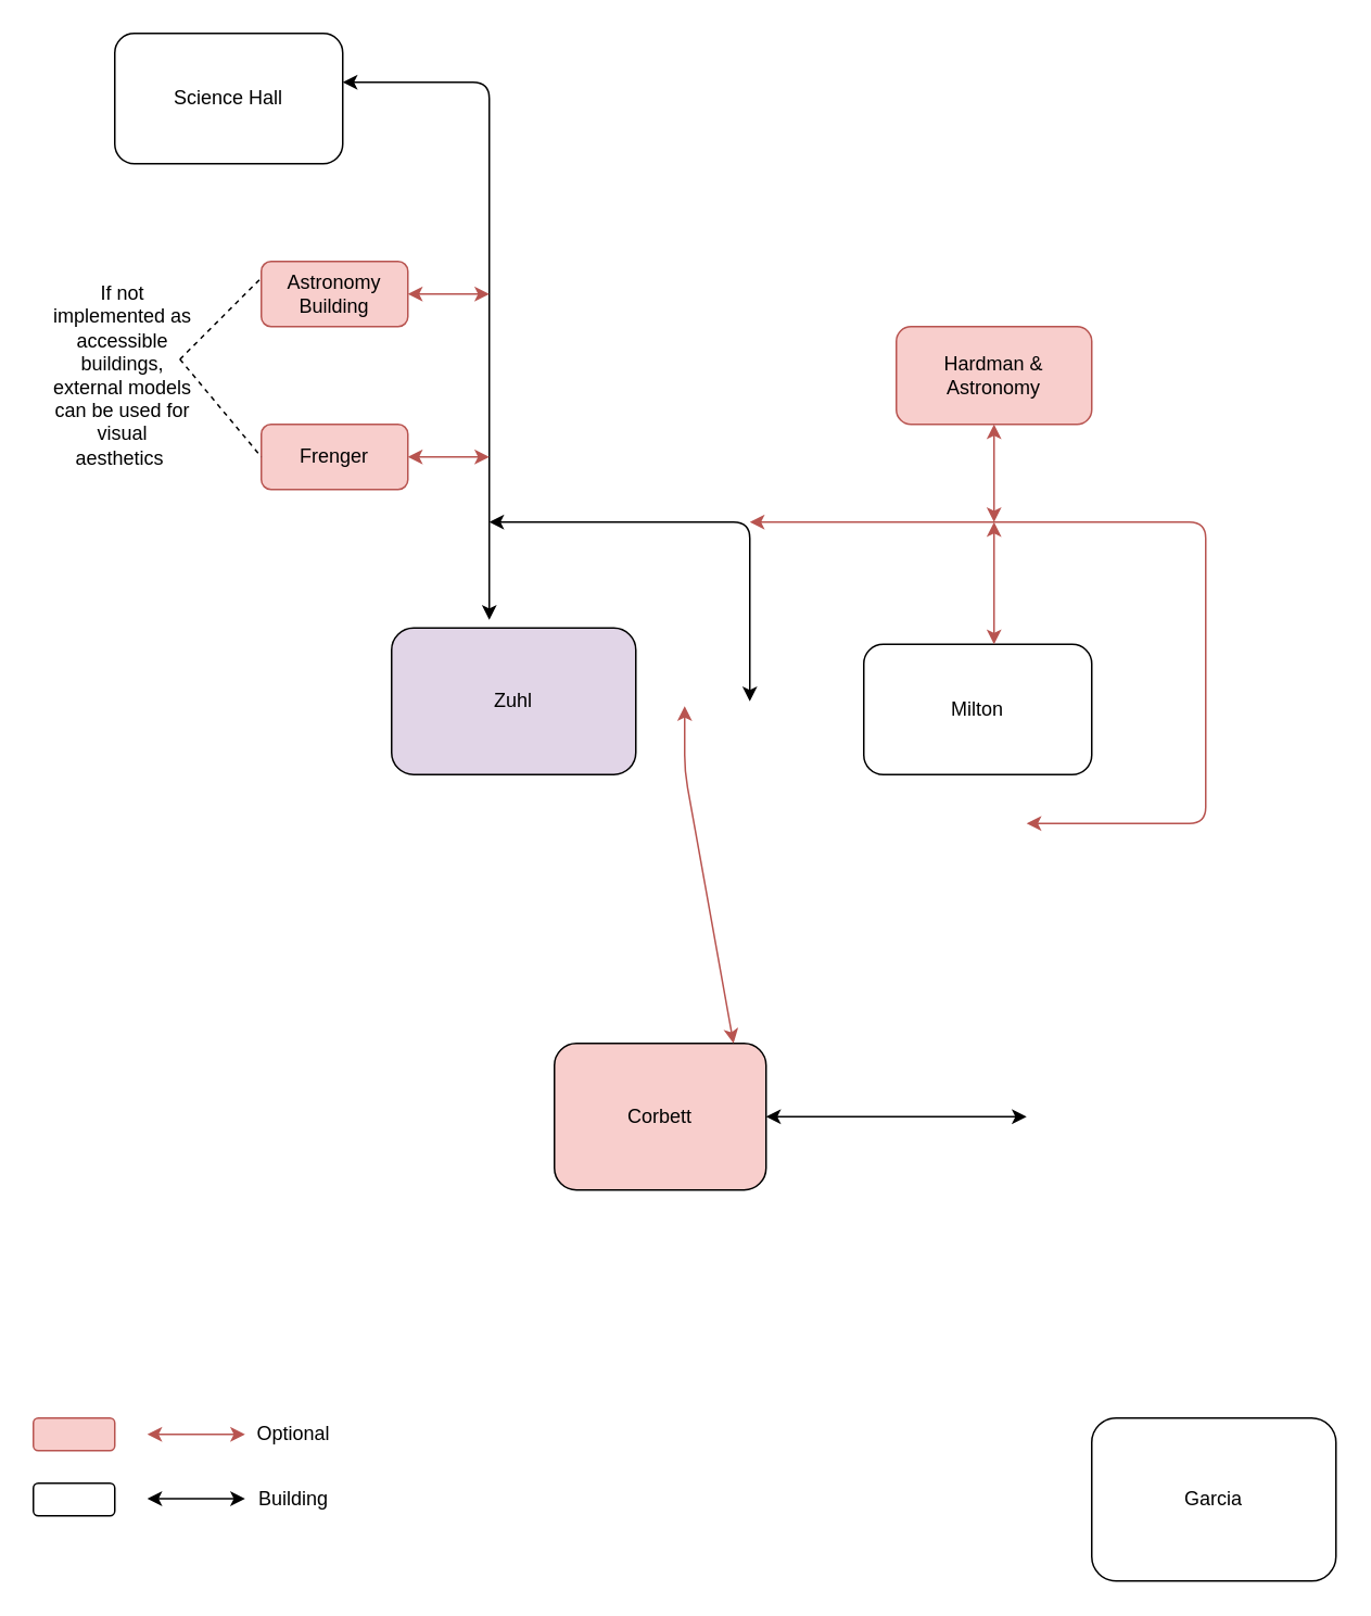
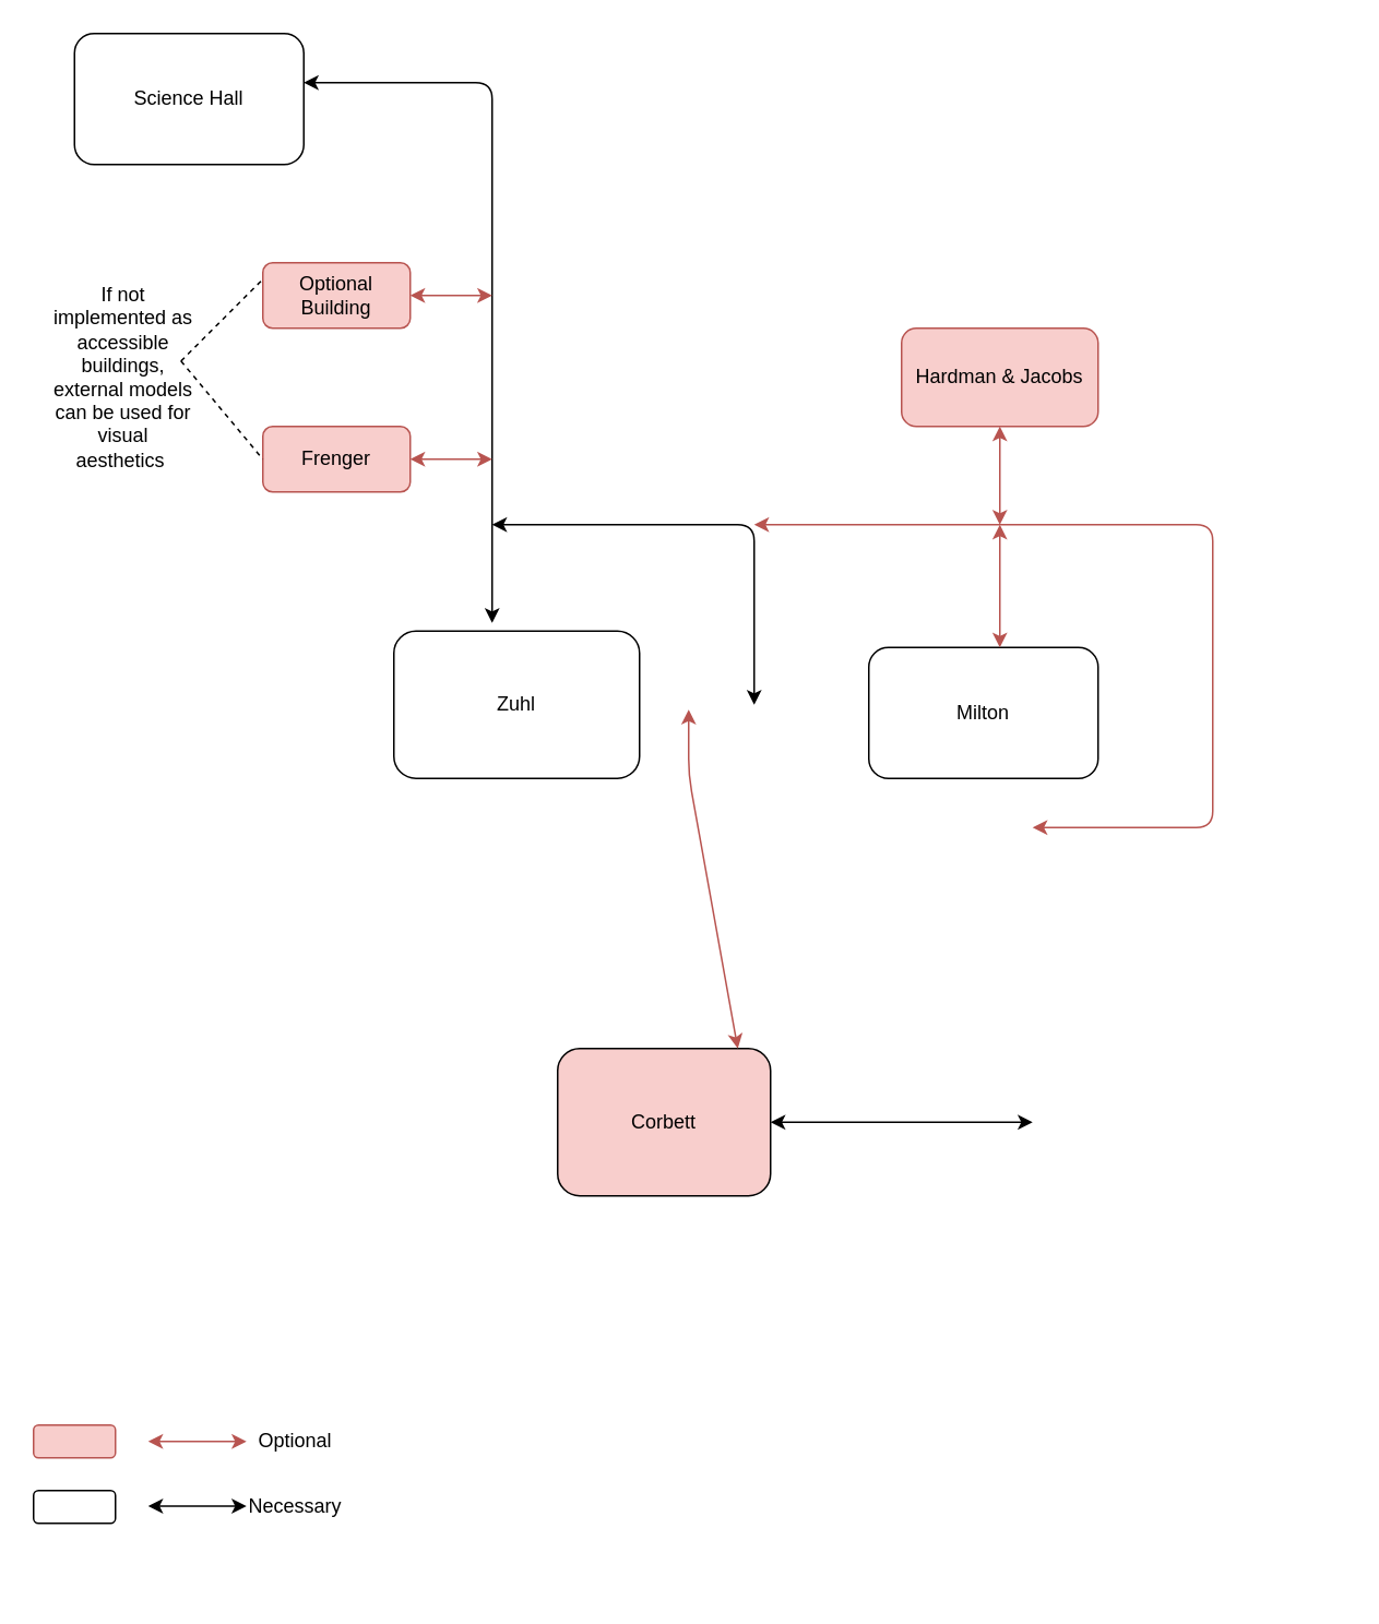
  <mxCell id="0" />
  <mxCell id="1" parent="0" />
- <mxCell id="2" value="Garcia" style="rounded=1;whiteSpace=wrap;html=1;" vertex="1" parent="1"><mxGeometry x="670" y="870" width="150" height="100" as="geometry" /></mxCell>
  <mxCell id="3" value="Milton&lt;br&gt;" style="rounded=1;whiteSpace=wrap;html=1;" vertex="1" parent="1"><mxGeometry x="530" y="395" width="140" height="80" as="geometry" /></mxCell>
  <mxCell id="4" value="Corbett" style="rounded=1;whiteSpace=wrap;html=1;fillColor=#f8cecc;" vertex="1" parent="1"><mxGeometry x="340" y="640" width="130" height="90" as="geometry" /></mxCell>
- <mxCell id="5" value="Science Hall&lt;br&gt;" style="rounded=1;whiteSpace=wrap;html=1;" vertex="1" parent="1"><mxGeometry x="70" y="20" width="140" height="80" as="geometry" /></mxCell>
- <mxCell id="6" value="Zuhl" style="rounded=1;whiteSpace=wrap;html=1;fillColor=#e1d5e7;" vertex="1" parent="1"><mxGeometry x="240" y="385" width="150" height="90" as="geometry" /></mxCell>
+ <mxCell id="5" value="Science Hall&lt;br&gt;" style="rounded=1;whiteSpace=wrap;html=1;" vertex="1" parent="1"><mxGeometry x="45" y="20" width="140" height="80" as="geometry" /></mxCell>
+ <mxCell id="6" value="Zuhl" style="rounded=1;whiteSpace=wrap;html=1;" vertex="1" parent="1"><mxGeometry x="240" y="385" width="150" height="90" as="geometry" /></mxCell>
  <mxCell id="7" value="" style="endArrow=classic;startArrow=classic;html=1;" edge="1" parent="1" source="4"><mxGeometry width="50" height="50" relative="1" as="geometry"><mxPoint x="530" y="700" as="sourcePoint" /><mxPoint x="630" y="685" as="targetPoint" /></mxGeometry></mxCell>
  <mxCell id="8" value="" style="endArrow=classic;startArrow=classic;html=1;entryX=1;entryY=0.375;entryDx=0;entryDy=0;entryPerimeter=0;" edge="1" parent="1" target="5"><mxGeometry width="50" height="50" relative="1" as="geometry"><mxPoint x="300" y="380" as="sourcePoint" /><mxPoint x="360" y="40" as="targetPoint" /><Array as="points"><mxPoint x="300" y="50" /></Array></mxGeometry></mxCell>
  <mxCell id="9" value="" style="endArrow=classic;startArrow=classic;html=1;" edge="1" parent="1"><mxGeometry width="50" height="50" relative="1" as="geometry"><mxPoint x="460" y="430" as="sourcePoint" /><mxPoint x="300" y="320" as="targetPoint" /><Array as="points"><mxPoint x="460" y="320" /></Array></mxGeometry></mxCell>
  <mxCell id="10" value="" style="endArrow=classic;startArrow=classic;html=1;" edge="1" parent="1"><mxGeometry width="50" height="50" relative="1" as="geometry"><mxPoint x="90" y="919.5" as="sourcePoint" /><mxPoint x="150" y="919.5" as="targetPoint" /></mxGeometry></mxCell>
  <mxCell id="11" value="" style="endArrow=classic;startArrow=classic;html=1;fillColor=#f8cecc;strokeColor=#b85450;" edge="1" parent="1"><mxGeometry width="50" height="50" relative="1" as="geometry"><mxPoint x="90" y="880" as="sourcePoint" /><mxPoint x="150" y="880" as="targetPoint" /></mxGeometry></mxCell>
  <mxCell id="12" value="" style="rounded=1;whiteSpace=wrap;html=1;" vertex="1" parent="1"><mxGeometry x="20" y="910" width="50" height="20" as="geometry" /></mxCell>
  <mxCell id="13" value="" style="rounded=1;whiteSpace=wrap;html=1;fillColor=#f8cecc;strokeColor=#b85450;" vertex="1" parent="1"><mxGeometry x="20" y="870" width="50" height="20" as="geometry" /></mxCell>
  <mxCell id="14" value="Optional&lt;br&gt;" style="text;html=1;strokeColor=none;fillColor=none;align=center;verticalAlign=middle;whiteSpace=wrap;rounded=0;" vertex="1" parent="1"><mxGeometry x="160" y="870" width="40" height="20" as="geometry" /></mxCell>
- <mxCell id="15" value="Building&lt;br&gt;" style="text;html=1;strokeColor=none;fillColor=none;align=center;verticalAlign=middle;whiteSpace=wrap;rounded=0;" vertex="1" parent="1"><mxGeometry x="150" y="910" width="60" height="20" as="geometry" /></mxCell>
- <mxCell id="16" value="Hardman &amp;amp; Astronomy" style="rounded=1;whiteSpace=wrap;html=1;fillColor=#f8cecc;strokeColor=#b85450;" vertex="1" parent="1"><mxGeometry x="550" y="200" width="120" height="60" as="geometry" /></mxCell>
+ <mxCell id="15" value="Necessary&lt;br&gt;" style="text;html=1;strokeColor=none;fillColor=none;align=center;verticalAlign=middle;whiteSpace=wrap;rounded=0;" vertex="1" parent="1"><mxGeometry x="150" y="910" width="60" height="20" as="geometry" /></mxCell>
+ <mxCell id="16" value="Hardman &amp;amp; Jacobs" style="rounded=1;whiteSpace=wrap;html=1;fillColor=#f8cecc;strokeColor=#b85450;" vertex="1" parent="1"><mxGeometry x="550" y="200" width="120" height="60" as="geometry" /></mxCell>
  <mxCell id="17" value="" style="endArrow=classic;startArrow=classic;html=1;fillColor=#f8cecc;strokeColor=#b85450;" edge="1" parent="1"><mxGeometry width="50" height="50" relative="1" as="geometry"><mxPoint x="630" y="505" as="sourcePoint" /><mxPoint x="460" y="320" as="targetPoint" /><Array as="points"><mxPoint x="740" y="505" /><mxPoint x="740" y="320" /></Array></mxGeometry></mxCell>
  <mxCell id="18" value="" style="endArrow=classic;startArrow=classic;html=1;fillColor=#f8cecc;strokeColor=#b85450;" edge="1" parent="1"><mxGeometry width="50" height="50" relative="1" as="geometry"><mxPoint x="610" y="395" as="sourcePoint" /><mxPoint x="610" y="320" as="targetPoint" /></mxGeometry></mxCell>
  <mxCell id="19" value="" style="endArrow=classic;startArrow=classic;html=1;fillColor=#f8cecc;strokeColor=#b85450;" edge="1" parent="1"><mxGeometry width="50" height="50" relative="1" as="geometry"><mxPoint x="610" y="320" as="sourcePoint" /><mxPoint x="610" y="260" as="targetPoint" /></mxGeometry></mxCell>
  <mxCell id="20" value="" style="endArrow=classic;startArrow=classic;html=1;fillColor=#f8cecc;strokeColor=#b85450;" edge="1" parent="1"><mxGeometry width="50" height="50" relative="1" as="geometry"><mxPoint x="250" y="280" as="sourcePoint" /><mxPoint x="300" y="280" as="targetPoint" /></mxGeometry></mxCell>
  <mxCell id="21" value="" style="endArrow=classic;startArrow=classic;html=1;fillColor=#f8cecc;strokeColor=#b85450;" edge="1" parent="1"><mxGeometry width="50" height="50" relative="1" as="geometry"><mxPoint x="250" y="180" as="sourcePoint" /><mxPoint x="300" y="180" as="targetPoint" /></mxGeometry></mxCell>
  <mxCell id="22" value="Frenger&lt;br&gt;" style="rounded=1;whiteSpace=wrap;html=1;fillColor=#f8cecc;strokeColor=#b85450;" vertex="1" parent="1"><mxGeometry x="160" y="260" width="90" height="40" as="geometry" /></mxCell>
- <mxCell id="23" value="Astronomy Building" style="rounded=1;whiteSpace=wrap;html=1;fillColor=#f8cecc;strokeColor=#b85450;" vertex="1" parent="1"><mxGeometry x="160" y="160" width="90" height="40" as="geometry" /></mxCell>
+ <mxCell id="23" value="Optional Building" style="rounded=1;whiteSpace=wrap;html=1;fillColor=#f8cecc;strokeColor=#b85450;" vertex="1" parent="1"><mxGeometry x="160" y="160" width="90" height="40" as="geometry" /></mxCell>
  <mxCell id="24" value="If not implemented as accessible buildings, external models can be used for visual aesthetics&amp;nbsp;" style="text;html=1;strokeColor=none;fillColor=none;align=center;verticalAlign=middle;whiteSpace=wrap;rounded=0;" vertex="1" parent="1"><mxGeometry x="30" y="159.857" width="90" height="140" as="geometry" /></mxCell>
  <mxCell id="25" value="" style="endArrow=none;dashed=1;html=1;" edge="1" parent="1"><mxGeometry width="50" height="50" relative="1" as="geometry"><mxPoint x="110" y="220.071" as="sourcePoint" /><mxPoint x="160" y="170.071" as="targetPoint" /></mxGeometry></mxCell>
  <mxCell id="26" value="" style="endArrow=none;dashed=1;html=1;entryX=0;entryY=0.5;entryDx=0;entryDy=0;" edge="1" parent="1" target="22"><mxGeometry width="50" height="50" relative="1" as="geometry"><mxPoint x="110" y="220" as="sourcePoint" /><mxPoint x="170" y="180.071" as="targetPoint" /></mxGeometry></mxCell>
  <mxCell id="27" value="" style="endArrow=classic;startArrow=classic;html=1;fillColor=#f8cecc;strokeColor=#b85450;" edge="1" parent="1"><mxGeometry width="50" height="50" relative="1" as="geometry"><mxPoint x="450" y="640" as="sourcePoint" /><mxPoint x="420" y="433" as="targetPoint" /><Array as="points"><mxPoint x="420" y="473" /></Array></mxGeometry></mxCell>
